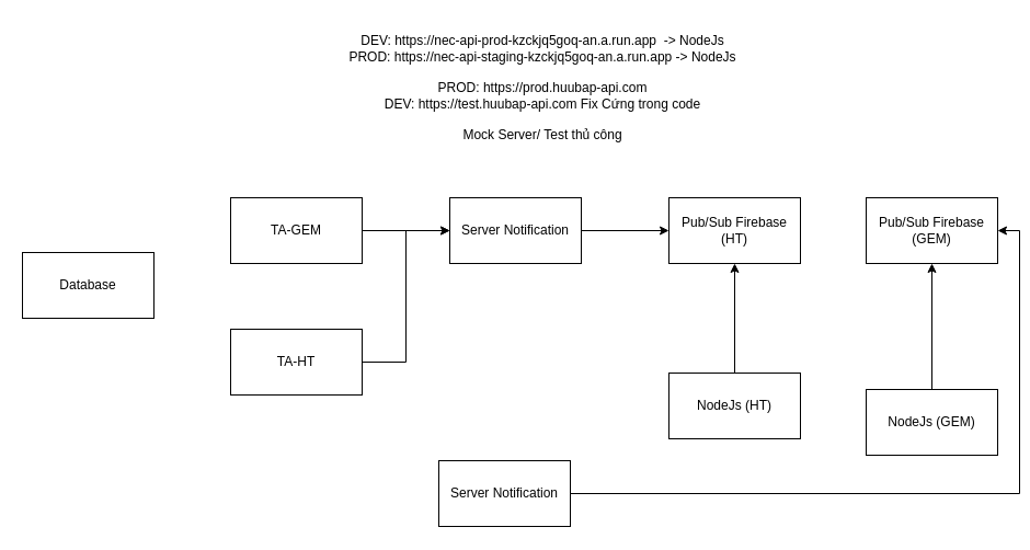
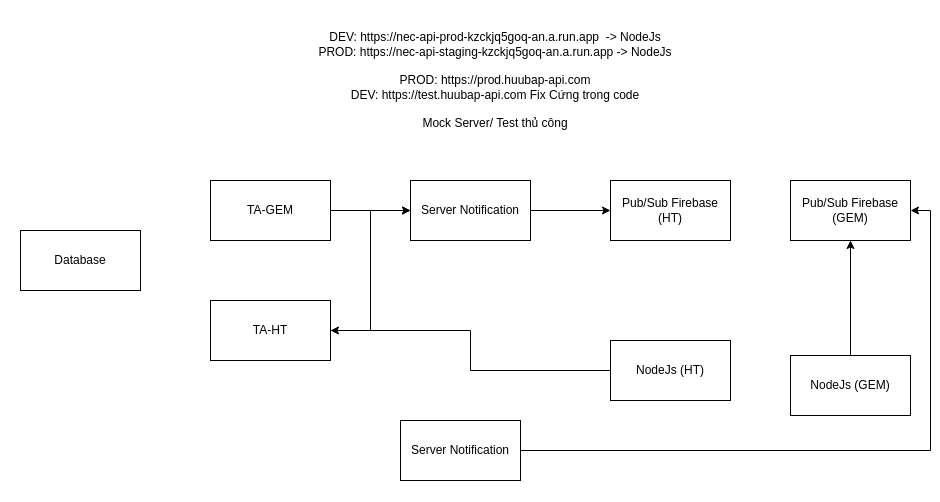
  <mxCell id="0" />
  <mxCell id="1" parent="0" />
  <mxCell id="2" style="edgeStyle=orthogonalEdgeStyle;rounded=0;orthogonalLoop=1;jettySize=auto;html=1;entryX=0;entryY=0.5;entryDx=0;entryDy=0;" edge="1" parent="1" source="3" target="5"><mxGeometry relative="1" as="geometry" /></mxCell>
  <mxCell id="3" value="TA-GEM" style="rounded=0;whiteSpace=wrap;html=1;" vertex="1" parent="1"><mxGeometry x="210" y="180" width="120" height="60" as="geometry" /></mxCell>
  <mxCell id="4" style="edgeStyle=orthogonalEdgeStyle;rounded=0;orthogonalLoop=1;jettySize=auto;html=1;entryX=0;entryY=0.5;entryDx=0;entryDy=0;" edge="1" parent="1" source="5" target="7"><mxGeometry relative="1" as="geometry" /></mxCell>
  <mxCell id="5" value="Server Notification" style="rounded=0;whiteSpace=wrap;html=1;" vertex="1" parent="1"><mxGeometry x="410" y="180" width="120" height="60" as="geometry" /></mxCell>
  <mxCell id="6" value="&lt;div&gt;DEV: https://nec-api-prod-kzckjq5goq-an.a.run.app&amp;nbsp; -&amp;gt; NodeJs&lt;/div&gt;&lt;div&gt;PROD: https://nec-api-staging-kzckjq5goq-an.a.run.app -&amp;gt; NodeJs&lt;/div&gt;&lt;div&gt;&lt;br&gt;&lt;/div&gt;&lt;div&gt;PROD: https://prod.huubap-api.com&lt;/div&gt;&lt;div&gt;DEV: https://test.huubap-api.com Fix Cứng trong code&lt;/div&gt;&lt;div&gt;&lt;br&gt;&lt;/div&gt;&lt;div&gt;Mock Server/ Test thủ công&lt;/div&gt;" style="text;html=1;align=center;verticalAlign=middle;whiteSpace=wrap;rounded=0;" vertex="1" parent="1"><mxGeometry x="310" y="20" width="370" height="120" as="geometry" /></mxCell>
  <mxCell id="7" value="Pub/Sub Firebase (HT)" style="rounded=0;whiteSpace=wrap;html=1;" vertex="1" parent="1"><mxGeometry x="610" y="180" width="120" height="60" as="geometry" /></mxCell>
- <mxCell id="8" style="edgeStyle=orthogonalEdgeStyle;rounded=0;orthogonalLoop=1;jettySize=auto;html=1;entryX=0.5;entryY=1;entryDx=0;entryDy=0;" edge="1" parent="1" source="9" target="7"><mxGeometry relative="1" as="geometry" /></mxCell>
+ <mxCell id="8" style="edgeStyle=orthogonalEdgeStyle;rounded=0;orthogonalLoop=1;jettySize=auto;html=1;" edge="1" parent="1" source="9" target="11"><mxGeometry relative="1" as="geometry" /></mxCell>
  <mxCell id="9" value="NodeJs (HT)" style="rounded=0;whiteSpace=wrap;html=1;" vertex="1" parent="1"><mxGeometry x="610" y="340" width="120" height="60" as="geometry" /></mxCell>
  <mxCell id="10" style="edgeStyle=orthogonalEdgeStyle;rounded=0;orthogonalLoop=1;jettySize=auto;html=1;entryX=0;entryY=0.5;entryDx=0;entryDy=0;" edge="1" parent="1" source="11" target="5"><mxGeometry relative="1" as="geometry" /></mxCell>
  <mxCell id="11" value="TA-HT" style="rounded=0;whiteSpace=wrap;html=1;" vertex="1" parent="1"><mxGeometry x="210" y="300" width="120" height="60" as="geometry" /></mxCell>
  <mxCell id="12" value="Database" style="rounded=0;whiteSpace=wrap;html=1;" vertex="1" parent="1"><mxGeometry x="20" y="230" width="120" height="60" as="geometry" /></mxCell>
  <mxCell id="13" value="Pub/Sub Firebase (GEM)" style="rounded=0;whiteSpace=wrap;html=1;" vertex="1" parent="1"><mxGeometry x="790" y="180" width="120" height="60" as="geometry" /></mxCell>
  <mxCell id="14" style="edgeStyle=orthogonalEdgeStyle;rounded=0;orthogonalLoop=1;jettySize=auto;html=1;entryX=0.5;entryY=1;entryDx=0;entryDy=0;" edge="1" source="15" target="13" parent="1"><mxGeometry relative="1" as="geometry" /></mxCell>
  <mxCell id="15" value="NodeJs (GEM)" style="rounded=0;whiteSpace=wrap;html=1;" vertex="1" parent="1"><mxGeometry x="790" y="355" width="120" height="60" as="geometry" /></mxCell>
  <mxCell id="16" style="edgeStyle=orthogonalEdgeStyle;rounded=0;orthogonalLoop=1;jettySize=auto;html=1;entryX=1;entryY=0.5;entryDx=0;entryDy=0;" edge="1" parent="1" source="17" target="13"><mxGeometry relative="1" as="geometry" /></mxCell>
  <mxCell id="17" value="Server Notification" style="rounded=0;whiteSpace=wrap;html=1;" vertex="1" parent="1"><mxGeometry x="400" y="420" width="120" height="60" as="geometry" /></mxCell>
